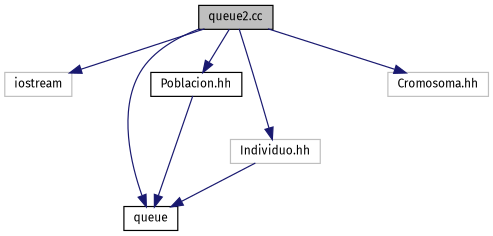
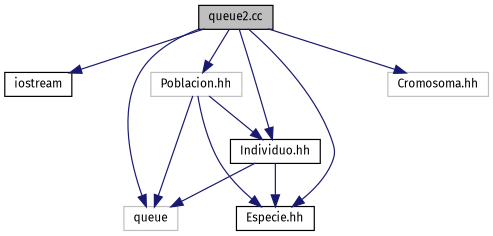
  digraph {
    fontname="Fira Sans"
    node [color=black fillcolor=white fontname="Fira Sans" fontsize=10 shape=record style=filled]
    edge [color=midnightblue fontname="Fira Sans" fontsize=10 labelfontname=Helvetica labelfontsize=10 style=solid]
    n1 [fillcolor=grey75 fontcolor=black height=0.2 label="queue2.cc" width=0.4]
-   n2 [color=grey75 height=0.2 label=iostream width=0.4]
-   n3 [height=0.2 label=queue width=0.4]
+   n2 [height=0.2 label=iostream width=0.4]
+   n3 [color=grey75 height=0.2 label=queue width=0.4]
    n4 [color=grey75 height=0.2 label="Cromosoma.hh" width=0.4]
-   n5 [color=grey75 height=0.2 label="Individuo.hh" width=0.4]
-   n7 [height=0.2 label="Poblacion.hh" width=0.4]
+   n5 [height=0.2 label="Individuo.hh" width=0.4]
+   n6 [height=0.2 label="Especie.hh" width=0.4]
+   n7 [color=grey75 height=0.2 label="Poblacion.hh" width=0.4]
    n1 -> n2
    n1 -> n3
    n1 -> n4
    n1 -> n5
+   n1 -> n6
    n1 -> n7
    n5 -> n3
+   n5 -> n6
    n7 -> n3
+   n7 -> n5
+   n7 -> n6
  }
